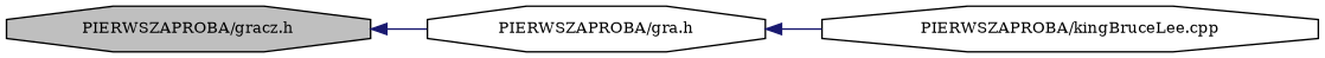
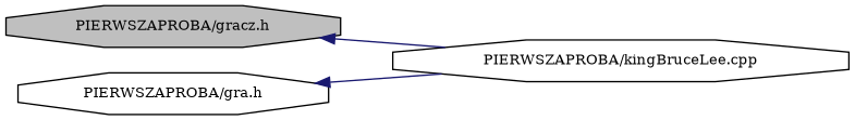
  digraph {
    fontname="DejaVu Serif"
    rankdir=LR
    node [color=black fillcolor=white fontname="DejaVu Serif" fontsize=10 shape=octagon style=filled]
    edge [color=midnightblue dir=back fontname="DejaVu Serif" fontsize=10 labelfontname=Helvetica labelfontsize=10 style=solid]
    n1 [fillcolor=grey75 fontcolor=black height=0.2 label="PIERWSZAPROBA/gracz.h" width=0.4]
    n2 [height=0.2 label="PIERWSZAPROBA/gra.h" width=0.4]
    n3 [height=0.2 label="PIERWSZAPROBA/kingBruceLee.cpp" width=0.4]
-   n1 -> n2
+   n1 -> n3
    n2 -> n3
  }
